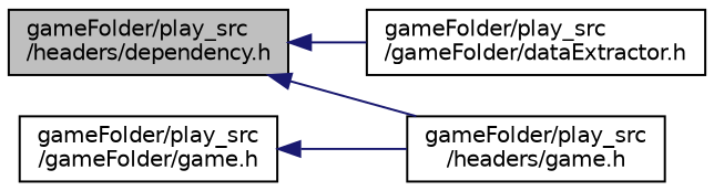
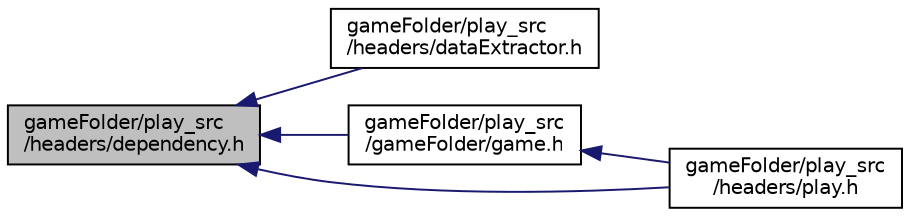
  digraph {
    rankdir=LR
    node [color=black fillcolor=white fontname=Helvetica fontsize=10 shape=record style=filled]
    edge [color=midnightblue dir=back fontname=Helvetica fontsize=10 labelfontname=Helvetica labelfontsize=10 style=solid]
    n1 [fillcolor=grey75 fontcolor=black height=0.2 label="gameFolder/play_src\l/headers/dependency.h" width=0.4]
-   n2 [height=0.2 label="gameFolder/play_src\l/gameFolder/dataExtractor.h" width=0.4]
+   n2 [height=0.2 label="gameFolder/play_src\l/headers/dataExtractor.h" width=0.4]
    n3 [height=0.2 label="gameFolder/play_src\l/gameFolder/game.h" width=0.4]
-   n4 [height=0.2 label="gameFolder/play_src\l/headers/game.h" width=0.4]
+   n4 [height=0.2 label="gameFolder/play_src\l/headers/play.h" width=0.4]
    n1 -> n2
+   n1 -> n3
    n1 -> n4
    n3 -> n4
  }
